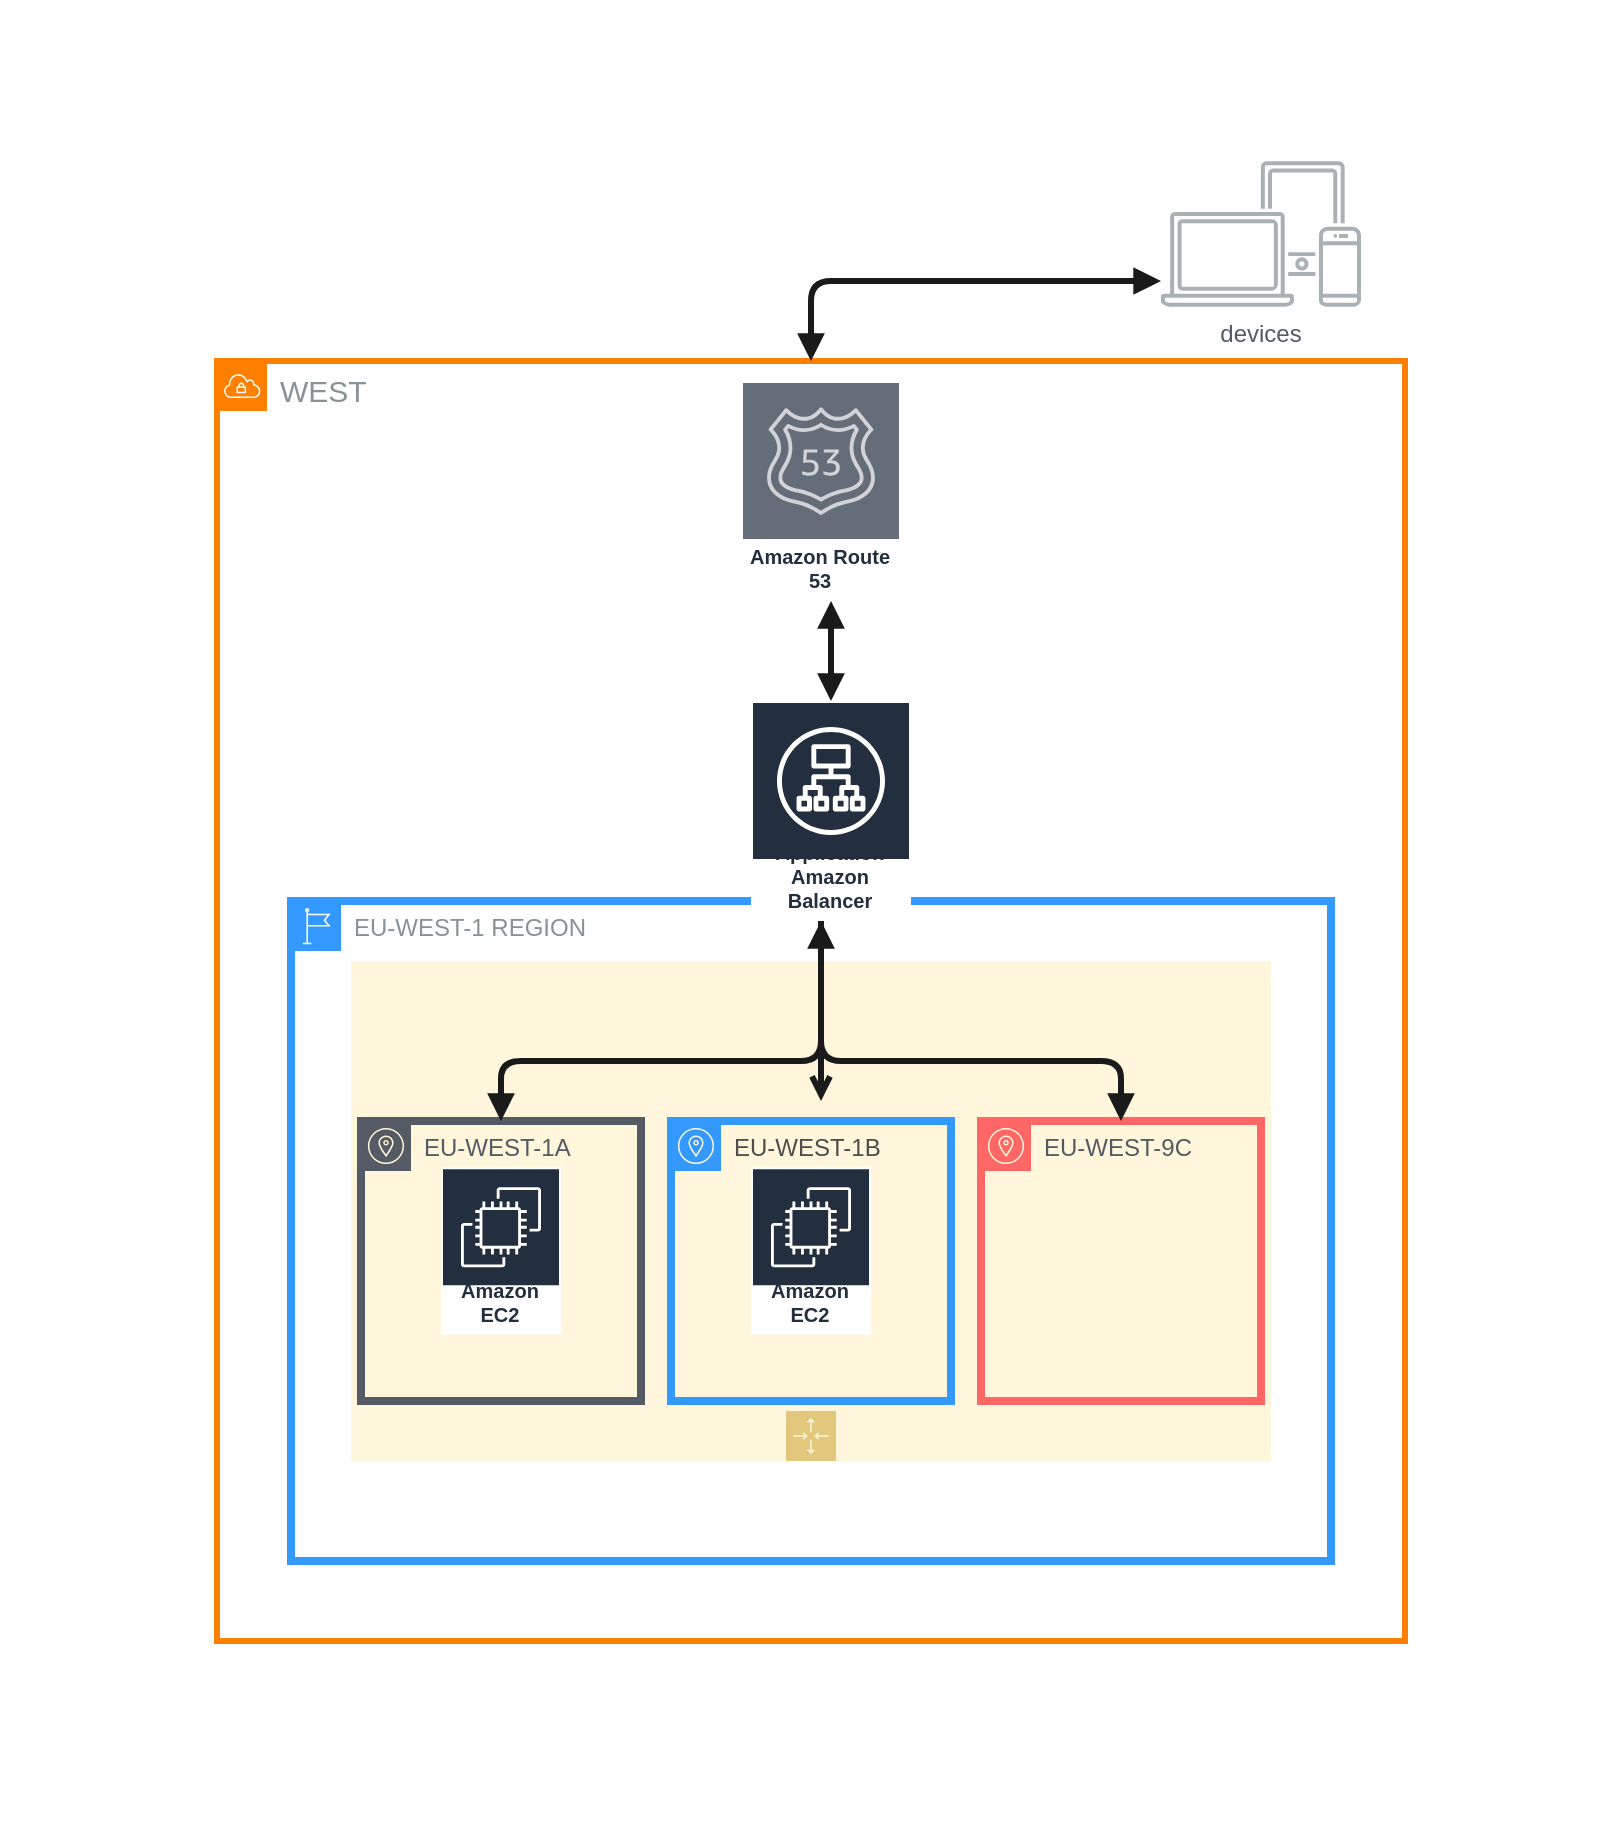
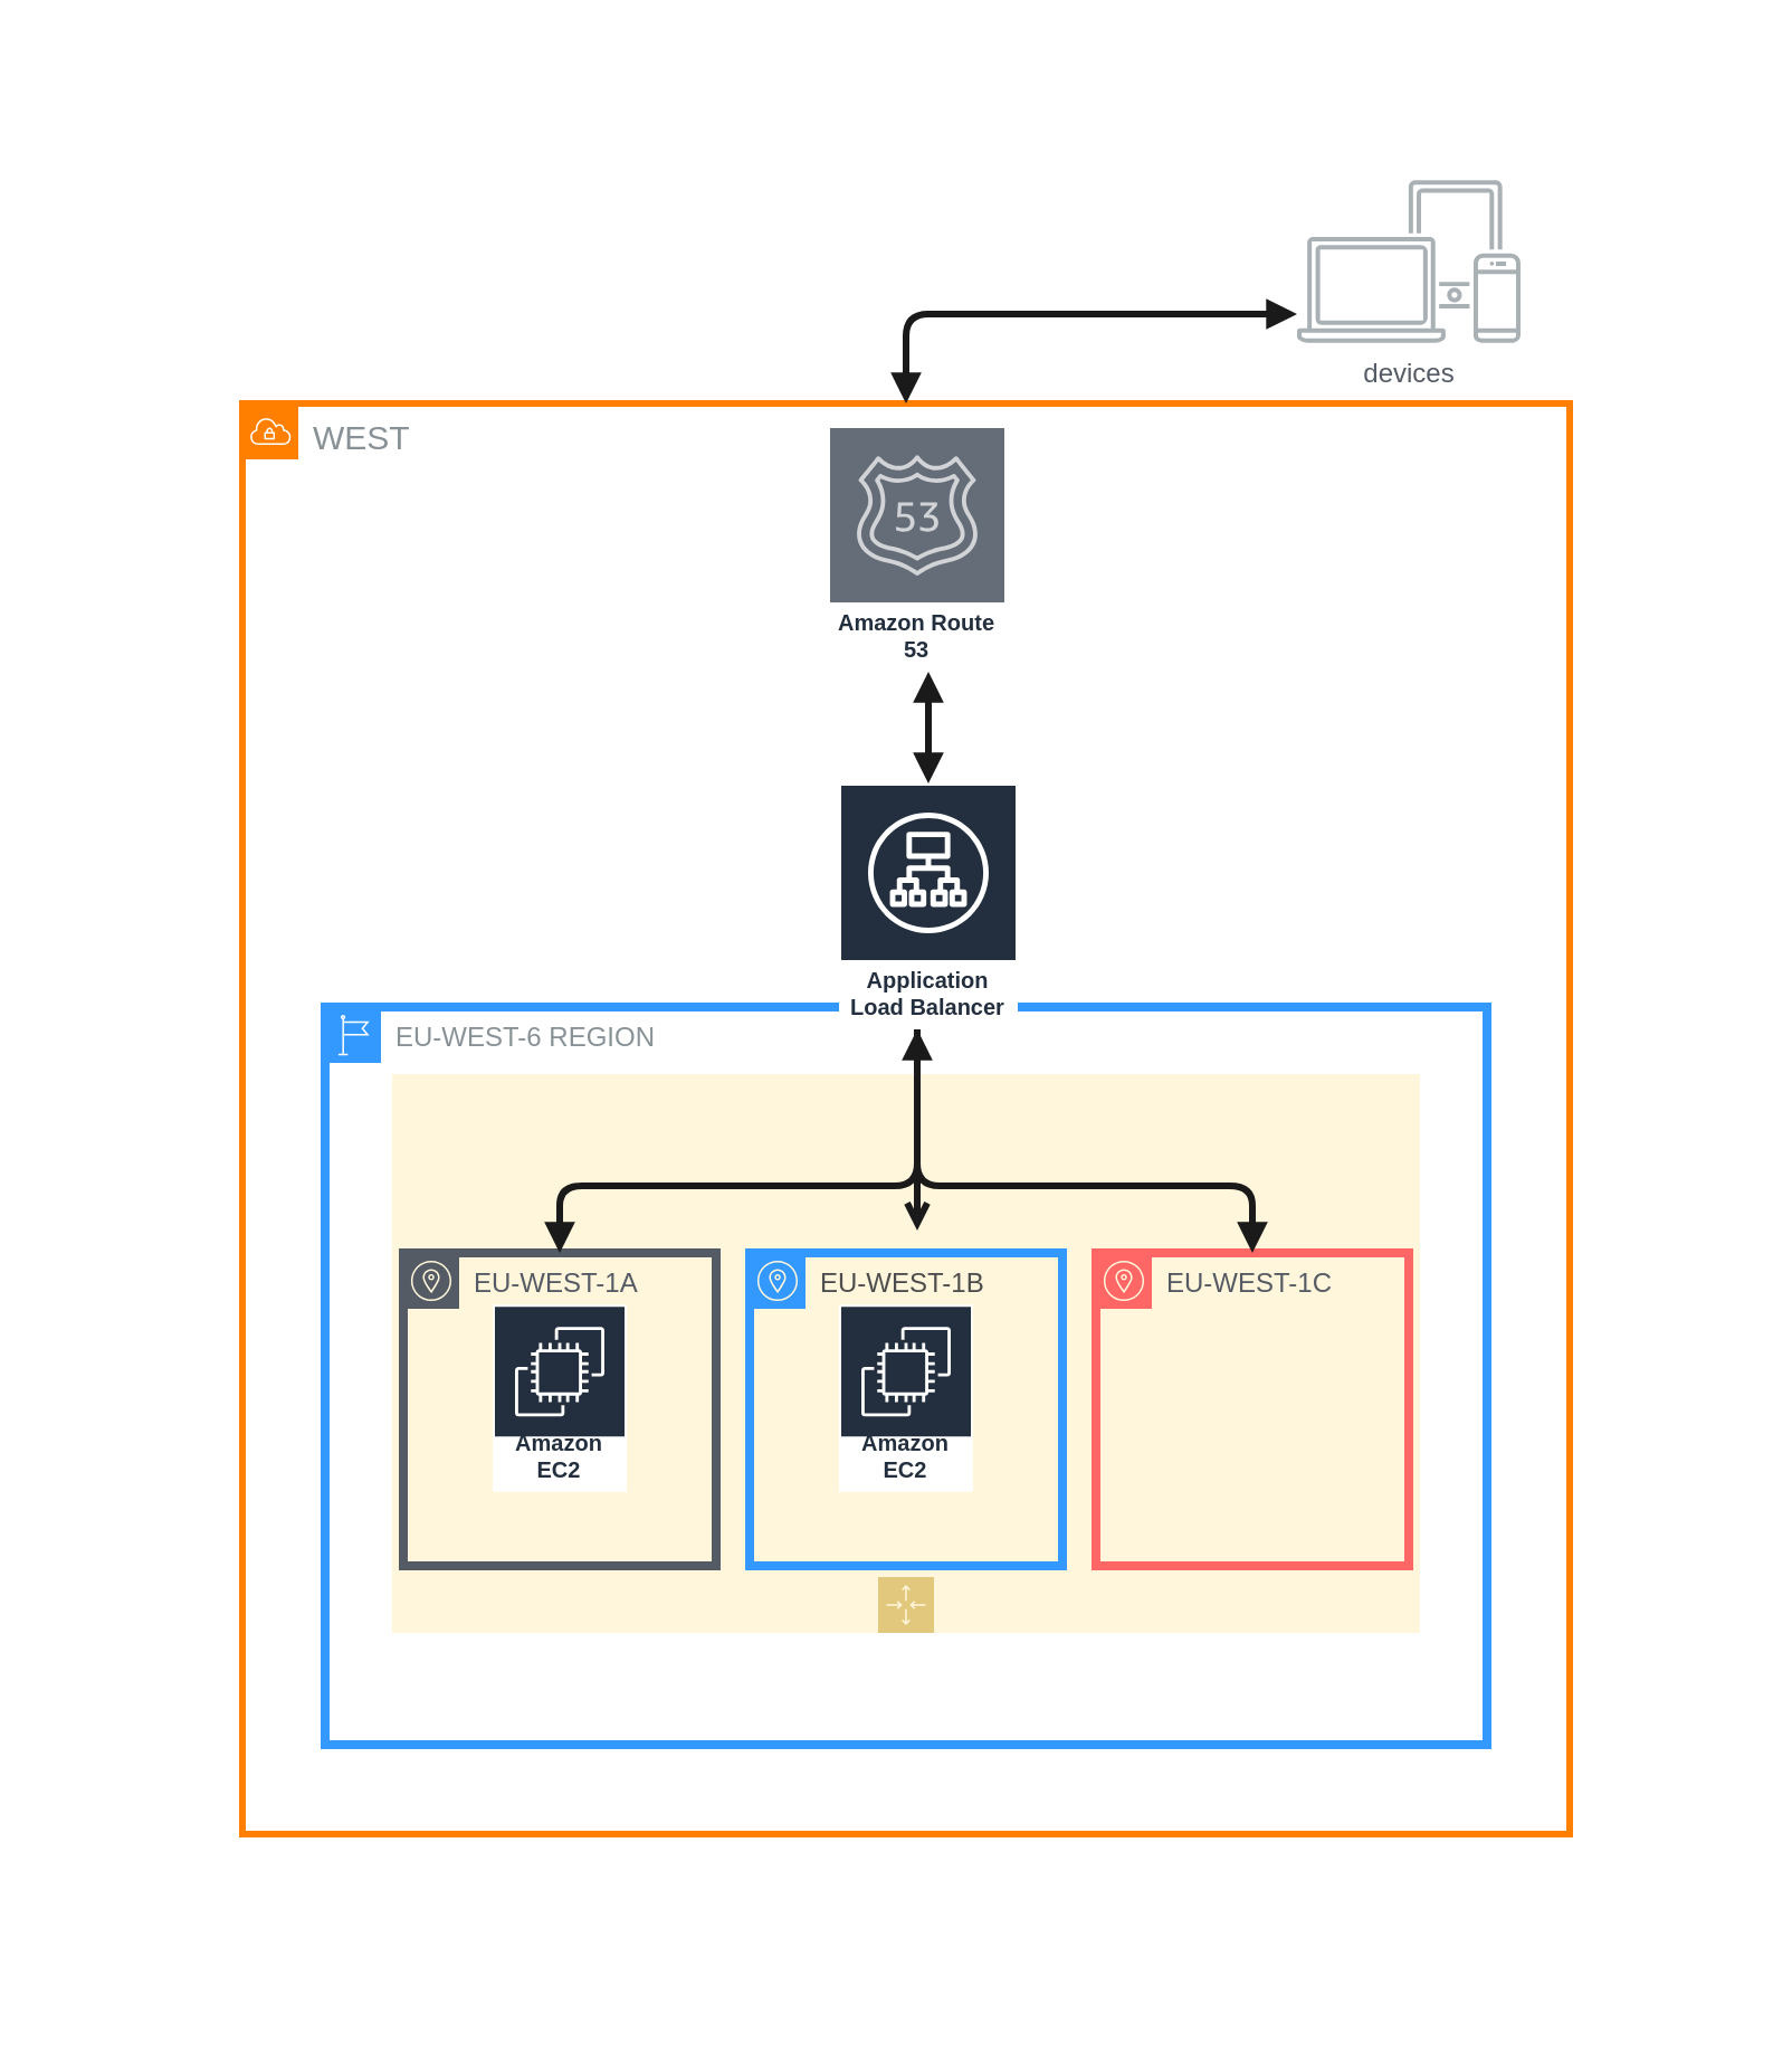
  <mxCell id="0" />
  <mxCell id="1" parent="0" />
  <mxCell id="2" value="" style="rounded=0;whiteSpace=wrap;html=1;shadow=0;sketch=0;fontSize=12;fontColor=#FFFFFF;strokeColor=#FFFFFF;strokeWidth=4;fillColor=default;verticalAlign=bottom;" vertex="1" parent="1"><mxGeometry x="20" y="20" width="760" height="880" as="geometry" /></mxCell>
  <mxCell id="3" value="WEST" style="sketch=0;outlineConnect=0;gradientColor=none;html=1;whiteSpace=wrap;fontSize=15;fontStyle=0;shape=mxgraph.aws4.group;grIcon=mxgraph.aws4.group_vpc;strokeColor=#FF8000;fillColor=none;verticalAlign=top;align=left;spacingLeft=30;fontColor=#879196;dashed=0;strokeWidth=3;perimeterSpacing=0;" vertex="1" parent="1"><mxGeometry x="108" y="180" width="594" height="640" as="geometry" /></mxCell>
- <mxCell id="4" value="EU-WEST-1 REGION" style="sketch=0;outlineConnect=0;gradientColor=none;html=1;whiteSpace=wrap;fontSize=12;fontStyle=0;shape=mxgraph.aws4.group;grIcon=mxgraph.aws4.group_region;strokeColor=#3399FF;fillColor=none;verticalAlign=top;align=left;spacingLeft=30;fontColor=#879196;strokeWidth=4;" vertex="1" parent="1"><mxGeometry x="145" y="450" width="520" height="330" as="geometry" /></mxCell>
+ <mxCell id="4" value="EU-WEST-6 REGION" style="sketch=0;outlineConnect=0;gradientColor=none;html=1;whiteSpace=wrap;fontSize=12;fontStyle=0;shape=mxgraph.aws4.group;grIcon=mxgraph.aws4.group_region;strokeColor=#3399FF;fillColor=none;verticalAlign=top;align=left;spacingLeft=30;fontColor=#879196;strokeWidth=4;" vertex="1" parent="1"><mxGeometry x="145" y="450" width="520" height="330" as="geometry" /></mxCell>
  <mxCell id="5" value="Auto Scaling Group" style="sketch=0;outlineConnect=0;html=1;whiteSpace=wrap;fontSize=12;fontStyle=0;shape=mxgraph.aws4.groupCenter;grIcon=mxgraph.aws4.group_auto_scaling_group;grStroke=0;strokeColor=#d6b656;fillColor=#fff2cc;verticalAlign=bottom;align=center;spacingTop=25;strokeWidth=6;opacity=70;labelPosition=center;verticalLabelPosition=middle;shadow=0;direction=west;perimeterSpacing=0;textOpacity=0;" vertex="1" parent="1"><mxGeometry x="175" y="480" width="460" height="250" as="geometry" /></mxCell>
  <mxCell id="6" value="EU-WEST-1A" style="sketch=0;outlineConnect=0;gradientColor=none;html=1;whiteSpace=wrap;fontSize=12;fontStyle=0;shape=mxgraph.aws4.group;grIcon=mxgraph.aws4.group_availability_zone;strokeColor=#545B64;fillColor=none;verticalAlign=top;align=left;spacingLeft=30;fontColor=#545B64;strokeWidth=4;" vertex="1" parent="1"><mxGeometry x="180" y="560" width="140" height="140" as="geometry" /></mxCell>
  <mxCell id="7" value="EU-WEST-1B" style="sketch=0;outlineConnect=0;gradientColor=none;html=1;whiteSpace=wrap;fontSize=12;fontStyle=0;shape=mxgraph.aws4.group;grIcon=mxgraph.aws4.group_availability_zone;strokeColor=#3399FF;fillColor=none;verticalAlign=top;align=left;spacingLeft=30;fontColor=#4D4D4D;strokeWidth=4;" vertex="1" parent="1"><mxGeometry x="335" y="560" width="140" height="140" as="geometry" /></mxCell>
- <mxCell id="8" value="EU-WEST-9C" style="sketch=0;outlineConnect=0;gradientColor=none;html=1;whiteSpace=wrap;fontSize=12;fontStyle=0;shape=mxgraph.aws4.group;grIcon=mxgraph.aws4.group_availability_zone;strokeColor=#FF6666;fillColor=none;verticalAlign=top;align=left;spacingLeft=30;fontColor=#545B64;strokeWidth=4;" vertex="1" parent="1"><mxGeometry x="490" y="560" width="140" height="140" as="geometry" /></mxCell>
+ <mxCell id="8" value="EU-WEST-1C" style="sketch=0;outlineConnect=0;gradientColor=none;html=1;whiteSpace=wrap;fontSize=12;fontStyle=0;shape=mxgraph.aws4.group;grIcon=mxgraph.aws4.group_availability_zone;strokeColor=#FF6666;fillColor=none;verticalAlign=top;align=left;spacingLeft=30;fontColor=#545B64;strokeWidth=4;" vertex="1" parent="1"><mxGeometry x="490" y="560" width="140" height="140" as="geometry" /></mxCell>
  <mxCell id="9" value="Amazon EC2" style="sketch=0;outlineConnect=0;fontColor=#232F3E;gradientColor=none;strokeColor=#ffffff;fillColor=#232F3E;dashed=0;verticalLabelPosition=middle;verticalAlign=bottom;align=center;html=1;whiteSpace=wrap;fontSize=10;fontStyle=1;spacing=3;shape=mxgraph.aws4.productIcon;prIcon=mxgraph.aws4.ec2;direction=east;" vertex="1" parent="1"><mxGeometry x="220" y="583.13" width="60" height="83.75" as="geometry" /></mxCell>
  <mxCell id="10" value="Amazon EC2" style="sketch=0;outlineConnect=0;fontColor=#232F3E;gradientColor=none;strokeColor=#ffffff;fillColor=#232F3E;dashed=0;verticalLabelPosition=middle;verticalAlign=bottom;align=center;html=1;whiteSpace=wrap;fontSize=10;fontStyle=1;spacing=3;shape=mxgraph.aws4.productIcon;prIcon=mxgraph.aws4.ec2;" vertex="1" parent="1"><mxGeometry x="375" y="583.13" width="60" height="83.75" as="geometry" /></mxCell>
- <mxCell id="11" value="Application Amazon Balancer" style="sketch=0;outlineConnect=0;fontColor=#232F3E;gradientColor=none;strokeColor=#ffffff;fillColor=#232F3E;dashed=0;verticalLabelPosition=middle;verticalAlign=bottom;align=center;html=1;whiteSpace=wrap;fontSize=10;fontStyle=1;spacing=3;shape=mxgraph.aws4.productIcon;prIcon=mxgraph.aws4.application_load_balancer;" vertex="1" parent="1"><mxGeometry x="375" y="350" width="80" height="110" as="geometry" /></mxCell>
+ <mxCell id="11" value="Application Load Balancer" style="sketch=0;outlineConnect=0;fontColor=#232F3E;gradientColor=none;strokeColor=#ffffff;fillColor=#232F3E;dashed=0;verticalLabelPosition=middle;verticalAlign=bottom;align=center;html=1;whiteSpace=wrap;fontSize=10;fontStyle=1;spacing=3;shape=mxgraph.aws4.productIcon;prIcon=mxgraph.aws4.application_load_balancer;" vertex="1" parent="1"><mxGeometry x="375" y="350" width="80" height="110" as="geometry" /></mxCell>
  <mxCell id="12" value="Amazon Route 53" style="sketch=0;outlineConnect=0;fontColor=#232F3E;gradientColor=none;strokeColor=#ffffff;fillColor=#232F3E;dashed=0;verticalLabelPosition=middle;verticalAlign=bottom;align=center;html=1;whiteSpace=wrap;fontSize=10;fontStyle=1;spacing=3;shape=mxgraph.aws4.productIcon;prIcon=mxgraph.aws4.route_53;opacity=70;" vertex="1" parent="1"><mxGeometry x="370" y="190" width="80" height="110" as="geometry" /></mxCell>
  <mxCell id="13" value="" style="edgeStyle=orthogonalEdgeStyle;html=1;endArrow=block;elbow=vertical;startArrow=block;startFill=1;endFill=1;strokeColor=#1A1A1A;rounded=1;fontSize=17;fontColor=#FFFFFF;strokeWidth=3;" edge="1" parent="1" source="6" target="11"><mxGeometry width="100" relative="1" as="geometry"><mxPoint x="220" y="510" as="sourcePoint" /><mxPoint x="410" y="480" as="targetPoint" /><Array as="points"><mxPoint x="250" y="530" /><mxPoint x="410" y="530" /></Array></mxGeometry></mxCell>
  <mxCell id="14" value="" style="edgeStyle=orthogonalEdgeStyle;html=1;endArrow=block;elbow=vertical;startArrow=none;startFill=0;endFill=1;strokeColor=#1A1A1A;rounded=1;fontSize=17;fontColor=#FFFFFF;strokeWidth=3;" edge="1" parent="1" target="8"><mxGeometry width="100" relative="1" as="geometry"><mxPoint x="410" y="500" as="sourcePoint" /><mxPoint x="610" y="530" as="targetPoint" /><Array as="points"><mxPoint x="410" y="530" /><mxPoint x="560" y="530" /></Array></mxGeometry></mxCell>
  <mxCell id="15" value="" style="edgeStyle=orthogonalEdgeStyle;html=1;endArrow=open;elbow=vertical;startArrow=none;endFill=0;strokeColor=#1A1A1A;rounded=0;fontSize=17;fontColor=#FFFFFF;strokeWidth=3;" edge="1" parent="1" source="11"><mxGeometry width="100" relative="1" as="geometry"><mxPoint x="370" y="500" as="sourcePoint" /><mxPoint x="410" y="550" as="targetPoint" /><Array as="points"><mxPoint x="410" y="480" /><mxPoint x="410" y="480" /></Array></mxGeometry></mxCell>
  <mxCell id="16" value="" style="edgeStyle=orthogonalEdgeStyle;html=1;endArrow=block;elbow=vertical;startArrow=block;startFill=1;endFill=1;strokeColor=#1A1A1A;rounded=0;fontSize=12;fontColor=#FFFFFF;strokeWidth=3;" edge="1" parent="1" source="11" target="12"><mxGeometry width="100" relative="1" as="geometry"><mxPoint x="370" y="300" as="sourcePoint" /><mxPoint x="470" y="300" as="targetPoint" /><Array as="points"><mxPoint x="415" y="310" /><mxPoint x="415" y="310" /></Array></mxGeometry></mxCell>
  <mxCell id="17" value="devices" style="sketch=0;outlineConnect=0;gradientColor=none;fontColor=#545B64;strokeColor=none;fillColor=#879196;dashed=0;verticalLabelPosition=bottom;verticalAlign=top;align=center;html=1;fontSize=12;fontStyle=0;aspect=fixed;shape=mxgraph.aws4.illustration_devices;pointerEvents=1;shadow=0;opacity=70;" vertex="1" parent="1"><mxGeometry x="580" y="80" width="100" height="73" as="geometry" /></mxCell>
  <mxCell id="18" value="" style="edgeStyle=orthogonalEdgeStyle;html=1;endArrow=block;elbow=vertical;startArrow=block;startFill=1;endFill=1;strokeColor=#1A1A1A;fontSize=12;fontColor=#FFFFFF;rounded=1;strokeWidth=3;" edge="1" parent="1" source="3"><mxGeometry width="100" relative="1" as="geometry"><mxPoint x="470" y="130" as="sourcePoint" /><mxPoint x="580" y="140" as="targetPoint" /><Array as="points"><mxPoint x="405" y="140" /></Array></mxGeometry></mxCell>
